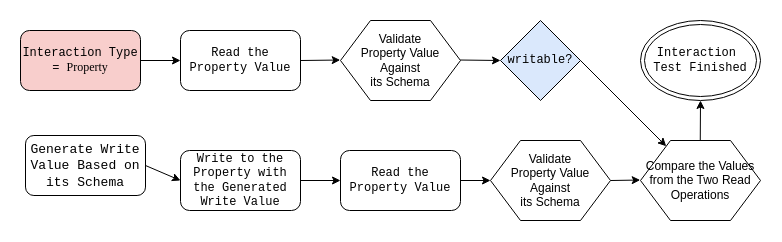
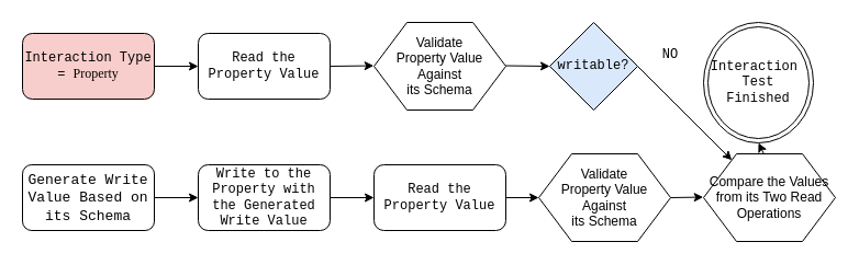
  <mxCell id="0" />
  <mxCell id="1" parent="0" />
  <mxCell id="2" value="Interaction Type = &lt;font face=&quot;Verbatim&quot;&gt;Property&lt;/font&gt;" style="rounded=1;whiteSpace=wrap;html=1;strokeColor=#000000;strokeWidth=1;fillColor=#f8cecc;fontFamily=Courier New;fontSize=12;fontColor=#000000;align=center;" parent="1" vertex="1"><mxGeometry x="20" y="30" width="120" height="60" as="geometry" /></mxCell>
  <mxCell id="3" value="Read the Property Value" style="rounded=1;whiteSpace=wrap;html=1;strokeColor=#000000;strokeWidth=1;fillColor=#ffffff;fontFamily=Courier New;fontSize=12;fontColor=#000000;align=center;" parent="1" vertex="1"><mxGeometry x="180" y="30" width="120" height="60" as="geometry" /></mxCell>
- <mxCell id="4" value="&lt;font style=&quot;font-size: 13px&quot;&gt;&lt;font face=&quot;Courier New&quot;&gt;Generate Write Value Based on its Schema&lt;/font&gt;&lt;/font&gt;" style="rounded=1;whiteSpace=wrap;html=1;strokeColor=#000000;strokeWidth=1;fillColor=#ffffff;fontFamily=Verbatim;fontSize=12;fontColor=#000000;align=center;arcSize=14;verticalAlign=middle;" parent="1" vertex="1"><mxGeometry x="25" y="135" width="120" height="60" as="geometry" /></mxCell>
+ <mxCell id="4" value="&lt;font style=&quot;font-size: 13px&quot;&gt;&lt;font face=&quot;Courier New&quot;&gt;Generate Write Value Based on its Schema&lt;/font&gt;&lt;/font&gt;" style="rounded=1;whiteSpace=wrap;html=1;strokeColor=#000000;strokeWidth=1;fillColor=#ffffff;fontFamily=Verbatim;fontSize=12;fontColor=#000000;align=center;arcSize=14;verticalAlign=middle;" parent="1" vertex="1"><mxGeometry x="20" y="150" width="120" height="60" as="geometry" /></mxCell>
  <mxCell id="5" value="writable?" style="rhombus;whiteSpace=wrap;html=1;strokeColor=#000000;strokeWidth=1;fillColor=#dae8fc;fontFamily=Courier New;fontSize=12;fontColor=#000000;align=center;" parent="1" vertex="1"><mxGeometry x="500" y="20" width="80" height="80" as="geometry" /></mxCell>
  <mxCell id="6" value="" style="endArrow=classic;html=1;strokeColor=#000000;strokeWidth=1;fontFamily=Courier New;fontSize=12;fontColor=#000000;exitX=1;exitY=0.5;" parent="1" source="5" target="21" edge="1"><mxGeometry width="50" height="50" relative="1" as="geometry"><mxPoint x="610" y="60" as="sourcePoint" /><mxPoint x="700" y="60" as="targetPoint" /></mxGeometry></mxCell>
- <mxCell id="8" value="Interaction&amp;nbsp;&lt;div&gt;Test Finished&lt;/div&gt;" style="ellipse;shape=doubleEllipse;whiteSpace=wrap;html=1;strokeColor=#000000;strokeWidth=1;fillColor=#ffffff;fontFamily=Courier New;fontSize=12;fontColor=#000000;align=center;" parent="1" vertex="1"><mxGeometry x="640" y="20" width="120" height="80" as="geometry" /></mxCell>
+ <mxCell id="7" value="NO" style="text;html=1;strokeColor=none;fillColor=none;align=center;verticalAlign=middle;whiteSpace=wrap;fontFamily=Courier New;fontSize=12;fontColor=#000000;" parent="1" vertex="1"><mxGeometry x="590" y="40" width="40" height="20" as="geometry" /></mxCell>
+ <mxCell id="8" value="Interaction&amp;nbsp;&lt;div&gt;Test Finished&lt;/div&gt;" style="ellipse;shape=doubleEllipse;whiteSpace=wrap;html=1;strokeColor=#000000;strokeWidth=1;fillColor=#ffffff;fontFamily=Courier New;fontSize=12;fontColor=#000000;align=center;" parent="1" vertex="1"><mxGeometry x="640" y="20" width="100" height="110" as="geometry" /></mxCell>
  <mxCell id="9" value="Write to the Property with the Generated Write Value" style="rounded=1;whiteSpace=wrap;html=1;strokeColor=#000000;strokeWidth=1;fillColor=#ffffff;fontFamily=Courier New;fontSize=12;fontColor=#000000;align=center;" parent="1" vertex="1"><mxGeometry x="180" y="150" width="120" height="60" as="geometry" /></mxCell>
  <mxCell id="10" value="Read the Property Value" style="rounded=1;whiteSpace=wrap;html=1;strokeColor=#000000;strokeWidth=1;fillColor=#ffffff;fontFamily=Courier New;fontSize=12;fontColor=#000000;align=center;" parent="1" vertex="1"><mxGeometry x="340" y="150" width="120" height="60" as="geometry" /></mxCell>
  <mxCell id="11" value="" style="endArrow=classic;html=1;strokeColor=#000000;strokeWidth=1;fontFamily=Courier New;fontSize=12;fontColor=#000000;exitX=1;exitY=0.5;entryX=0;entryY=0.5;" parent="1" source="2" target="3" edge="1"><mxGeometry width="50" height="50" relative="1" as="geometry"><mxPoint x="190" y="300" as="sourcePoint" /><mxPoint x="240" y="250" as="targetPoint" /></mxGeometry></mxCell>
  <mxCell id="12" value="" style="endArrow=classic;html=1;strokeColor=#000000;strokeWidth=1;fontFamily=Courier New;fontSize=12;fontColor=#000000;exitX=1;exitY=0.5;entryX=0;entryY=0.5;" parent="1" source="3" edge="1"><mxGeometry width="50" height="50" relative="1" as="geometry"><mxPoint x="310" y="340" as="sourcePoint" /><mxPoint x="339.706" y="59.529" as="targetPoint" /></mxGeometry></mxCell>
  <mxCell id="13" value="" style="endArrow=classic;html=1;strokeColor=#000000;strokeWidth=1;fontFamily=Courier New;fontSize=12;fontColor=#000000;exitX=1;exitY=0.5;entryX=0;entryY=0.5;" parent="1" target="5" edge="1"><mxGeometry width="50" height="50" relative="1" as="geometry"><mxPoint x="459.706" y="59.529" as="sourcePoint" /><mxPoint x="380" y="300" as="targetPoint" /></mxGeometry></mxCell>
  <mxCell id="14" value="" style="endArrow=classic;html=1;strokeColor=#000000;strokeWidth=1;fontFamily=Courier New;fontSize=12;fontColor=#000000;exitX=1;exitY=0.5;entryX=0;entryY=0.5;" parent="1" source="4" target="9" edge="1"><mxGeometry width="50" height="50" relative="1" as="geometry"><mxPoint x="250" y="330" as="sourcePoint" /><mxPoint x="300" y="280" as="targetPoint" /></mxGeometry></mxCell>
  <mxCell id="15" value="" style="endArrow=classic;html=1;strokeColor=#000000;strokeWidth=1;fontFamily=Courier New;fontSize=12;fontColor=#000000;exitX=1;exitY=0.5;entryX=0;entryY=0.5;" parent="1" source="9" target="10" edge="1"><mxGeometry width="50" height="50" relative="1" as="geometry"><mxPoint x="300" y="300" as="sourcePoint" /><mxPoint x="350" y="250" as="targetPoint" /></mxGeometry></mxCell>
  <mxCell id="16" value="" style="endArrow=classic;html=1;strokeColor=#000000;strokeWidth=1;fontFamily=Courier New;fontSize=12;fontColor=#000000;exitX=1;exitY=0.5;entryX=0;entryY=0.5;" parent="1" source="10" edge="1"><mxGeometry width="50" height="50" relative="1" as="geometry"><mxPoint x="450" y="310" as="sourcePoint" /><mxPoint x="490" y="180" as="targetPoint" /></mxGeometry></mxCell>
  <mxCell id="17" value="" style="endArrow=classic;html=1;strokeColor=#000000;strokeWidth=1;fontFamily=Courier New;fontSize=12;fontColor=#000000;exitX=1;exitY=0.5;entryX=0;entryY=0.5;" parent="1" edge="1"><mxGeometry width="50" height="50" relative="1" as="geometry"><mxPoint x="610" y="180" as="sourcePoint" /><mxPoint x="639.706" y="179.529" as="targetPoint" /></mxGeometry></mxCell>
  <mxCell id="18" value="" style="endArrow=classic;html=1;strokeColor=#000000;strokeWidth=1;fontFamily=Courier New;fontSize=12;fontColor=#000000;entryX=0.5;entryY=1;exitX=0.5;exitY=0;" parent="1" target="8" edge="1"><mxGeometry width="50" height="50" relative="1" as="geometry"><mxPoint x="699.706" y="150.118" as="sourcePoint" /><mxPoint x="640" y="290" as="targetPoint" /></mxGeometry></mxCell>
  <mxCell id="19" value="&lt;span style=&quot;font-size: 12px&quot;&gt;Validate &lt;br&gt;Property Value Against &lt;br&gt;its Schema&lt;/span&gt;" style="shape=hexagon;perimeter=hexagonPerimeter2;whiteSpace=wrap;html=1;rounded=0;shadow=0;strokeWidth=1;fillColor=#ffffff;fontSize=12;" vertex="1" parent="1"><mxGeometry x="340" y="20" width="120" height="80" as="geometry" /></mxCell>
  <mxCell id="20" value="&lt;span style=&quot;font-size: 12px&quot;&gt;Validate &lt;br&gt;Property Value Against &lt;br&gt;its Schema&lt;/span&gt;" style="shape=hexagon;perimeter=hexagonPerimeter2;whiteSpace=wrap;html=1;rounded=0;shadow=0;strokeWidth=1;fillColor=#ffffff;fontSize=12;" vertex="1" parent="1"><mxGeometry x="490" y="140" width="120" height="80" as="geometry" /></mxCell>
- <mxCell id="21" value="&lt;span&gt;Compare the Values from the Two Read Operations&lt;/span&gt;&lt;br&gt;" style="shape=hexagon;perimeter=hexagonPerimeter2;whiteSpace=wrap;html=1;rounded=0;shadow=0;strokeWidth=1;fillColor=#ffffff;fontSize=12;" vertex="1" parent="1"><mxGeometry x="640" y="140" width="120" height="80" as="geometry" /></mxCell>
+ <mxCell id="21" value="&lt;span&gt;Compare the Values from its Two Read Operations&lt;/span&gt;&lt;br&gt;" style="shape=hexagon;perimeter=hexagonPerimeter2;whiteSpace=wrap;html=1;rounded=0;shadow=0;strokeWidth=1;fillColor=#ffffff;fontSize=12;" vertex="1" parent="1"><mxGeometry x="640" y="140" width="120" height="80" as="geometry" /></mxCell>
